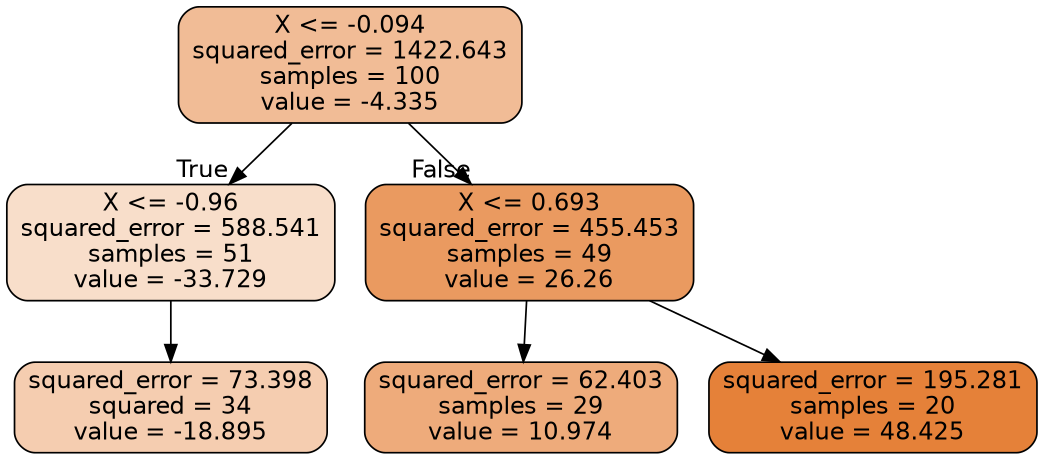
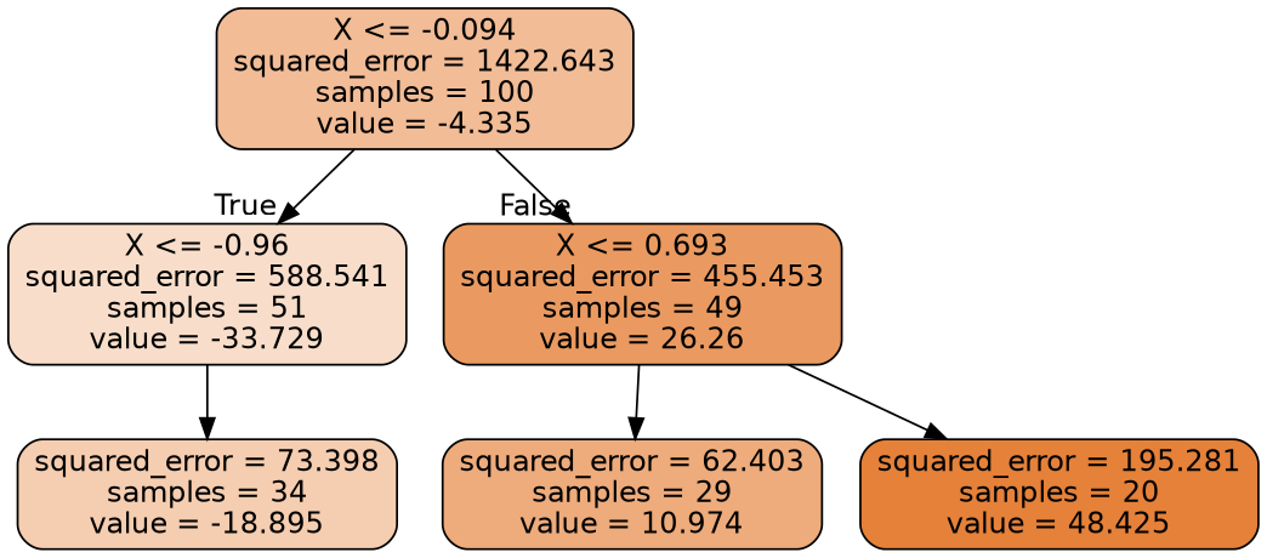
  digraph {
    node [color=black fontname=helvetica shape=box style="filled, rounded"]
    edge [fontname=helvetica]
    n1 [fillcolor="#f1bc96" label="X <= -0.094\nsquared_error = 1422.643\nsamples = 100\nvalue = -4.335"]
    n2 [fillcolor="#f8deca" label="X <= -0.96\nsquared_error = 588.541\nsamples = 51\nvalue = -33.729"]
    n3 [fillcolor="#ea9a60" label="X <= 0.693\nsquared_error = 455.453\nsamples = 49\nvalue = 26.26"]
-   n4 [fillcolor="#f5cdb0" label="squared_error = 73.398\nsquared = 34\nvalue = -18.895"]
+   n4 [fillcolor="#f5cdb0" label="squared_error = 73.398\nsamples = 34\nvalue = -18.895"]
    n5 [fillcolor="#eeab7b" label="squared_error = 62.403\nsamples = 29\nvalue = 10.974"]
    n6 [fillcolor="#e58139" label="squared_error = 195.281\nsamples = 20\nvalue = 48.425"]
    n1 -> n2 [headlabel=True labelangle=45 labeldistance=2.5]
    n1 -> n3 [headlabel=False labelangle=-45 labeldistance=2.5]
    n2 -> n4
    n3 -> n5
    n3 -> n6
  }
